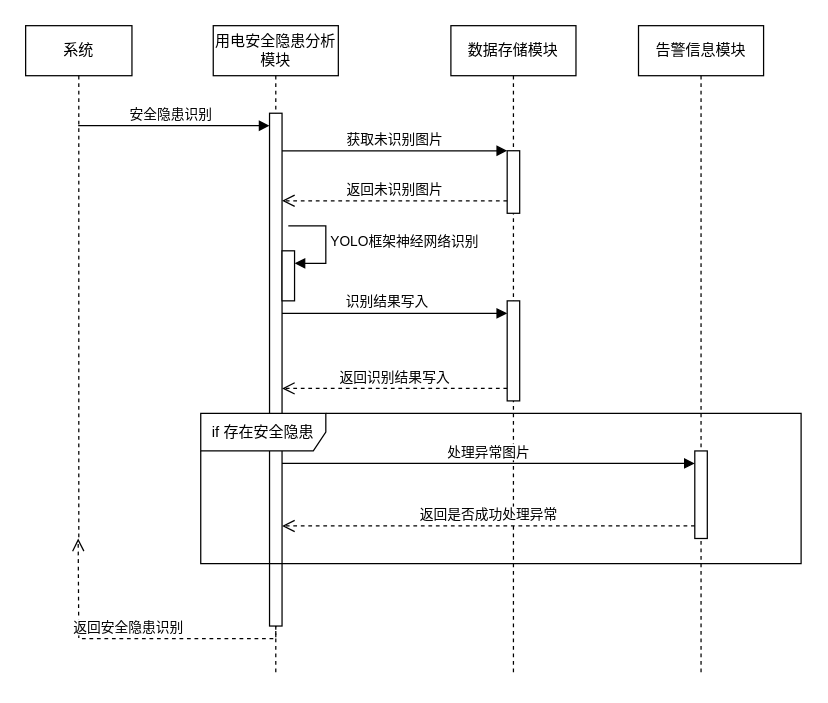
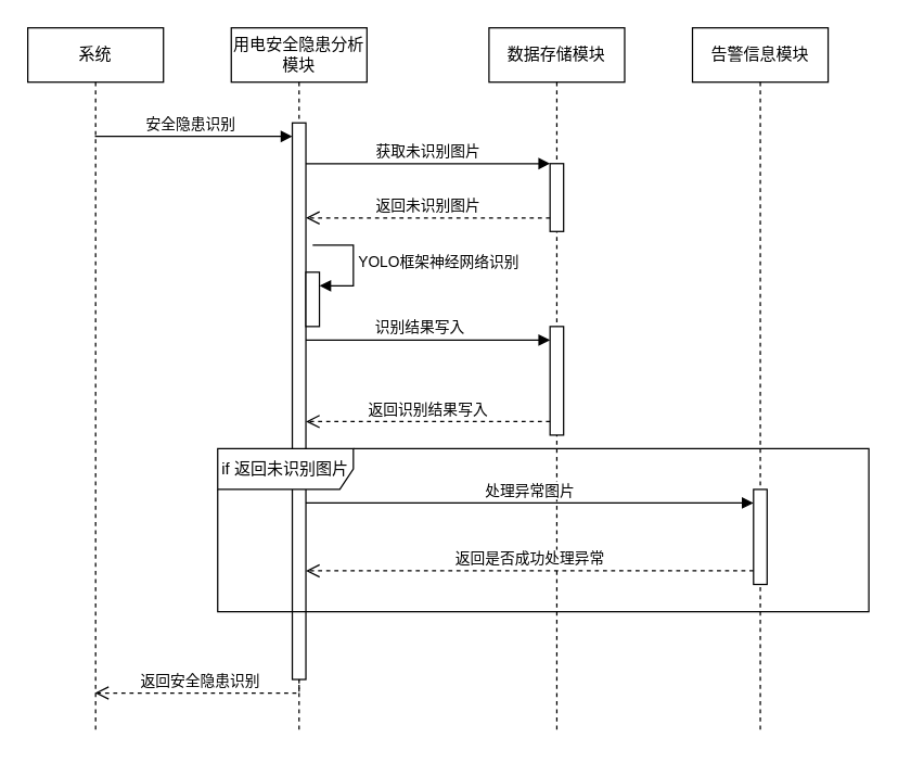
  <mxCell id="0" />
  <mxCell id="1" parent="0" />
  <mxCell id="2" value="用电安全隐患分析模块" style="shape=umlLifeline;perimeter=lifelinePerimeter;whiteSpace=wrap;html=1;container=1;dropTarget=0;collapsible=0;recursiveResize=0;outlineConnect=0;portConstraint=eastwest;newEdgeStyle={&quot;edgeStyle&quot;:&quot;elbowEdgeStyle&quot;,&quot;elbow&quot;:&quot;vertical&quot;,&quot;curved&quot;:0,&quot;rounded&quot;:0};" parent="1" vertex="1"><mxGeometry x="170" y="20" width="100" height="520" as="geometry" /></mxCell>
  <mxCell id="3" value="" style="html=1;points=[];perimeter=orthogonalPerimeter;outlineConnect=0;targetShapes=umlLifeline;portConstraint=eastwest;newEdgeStyle={&quot;edgeStyle&quot;:&quot;elbowEdgeStyle&quot;,&quot;elbow&quot;:&quot;vertical&quot;,&quot;curved&quot;:0,&quot;rounded&quot;:0};" parent="2" vertex="1"><mxGeometry x="45" y="70" width="10" height="410" as="geometry" /></mxCell>
  <mxCell id="4" value="" style="html=1;points=[];perimeter=orthogonalPerimeter;outlineConnect=0;targetShapes=umlLifeline;portConstraint=eastwest;newEdgeStyle={&quot;edgeStyle&quot;:&quot;elbowEdgeStyle&quot;,&quot;elbow&quot;:&quot;vertical&quot;,&quot;curved&quot;:0,&quot;rounded&quot;:0};" parent="2" vertex="1"><mxGeometry x="55" y="180" width="10" height="40" as="geometry" /></mxCell>
  <mxCell id="5" value="YOLO框架神经网络识别" style="html=1;align=left;spacingLeft=2;endArrow=block;rounded=0;edgeStyle=orthogonalEdgeStyle;curved=0;rounded=0;" parent="2" target="4" edge="1"><mxGeometry x="0.012" relative="1" as="geometry"><mxPoint x="60" y="160" as="sourcePoint" /><Array as="points"><mxPoint x="90" y="190" /></Array><mxPoint as="offset" /></mxGeometry></mxCell>
  <mxCell id="6" value="数据存储模块" style="shape=umlLifeline;perimeter=lifelinePerimeter;whiteSpace=wrap;html=1;container=1;dropTarget=0;collapsible=0;recursiveResize=0;outlineConnect=0;portConstraint=eastwest;newEdgeStyle={&quot;edgeStyle&quot;:&quot;elbowEdgeStyle&quot;,&quot;elbow&quot;:&quot;vertical&quot;,&quot;curved&quot;:0,&quot;rounded&quot;:0};" parent="1" vertex="1"><mxGeometry x="360" y="20" width="100" height="520" as="geometry" /></mxCell>
  <mxCell id="7" value="" style="html=1;points=[];perimeter=orthogonalPerimeter;outlineConnect=0;targetShapes=umlLifeline;portConstraint=eastwest;newEdgeStyle={&quot;edgeStyle&quot;:&quot;elbowEdgeStyle&quot;,&quot;elbow&quot;:&quot;vertical&quot;,&quot;curved&quot;:0,&quot;rounded&quot;:0};" parent="6" vertex="1"><mxGeometry x="45" y="100" width="10" height="50" as="geometry" /></mxCell>
  <mxCell id="8" value="" style="html=1;points=[];perimeter=orthogonalPerimeter;outlineConnect=0;targetShapes=umlLifeline;portConstraint=eastwest;newEdgeStyle={&quot;edgeStyle&quot;:&quot;elbowEdgeStyle&quot;,&quot;elbow&quot;:&quot;vertical&quot;,&quot;curved&quot;:0,&quot;rounded&quot;:0};" parent="6" vertex="1"><mxGeometry x="45" y="220" width="10" height="80" as="geometry" /></mxCell>
- <mxCell id="9" value="系统" style="shape=umlLifeline;perimeter=lifelinePerimeter;whiteSpace=wrap;html=1;container=1;dropTarget=0;collapsible=0;recursiveResize=0;outlineConnect=0;portConstraint=eastwest;newEdgeStyle={&quot;edgeStyle&quot;:&quot;elbowEdgeStyle&quot;,&quot;elbow&quot;:&quot;vertical&quot;,&quot;curved&quot;:0,&quot;rounded&quot;:0};" parent="1" vertex="1"><mxGeometry x="20" y="20" width="85" height="410" as="geometry" /></mxCell>
+ <mxCell id="9" value="系统" style="shape=umlLifeline;perimeter=lifelinePerimeter;whiteSpace=wrap;html=1;container=1;dropTarget=0;collapsible=0;recursiveResize=0;outlineConnect=0;portConstraint=eastwest;newEdgeStyle={&quot;edgeStyle&quot;:&quot;elbowEdgeStyle&quot;,&quot;elbow&quot;:&quot;vertical&quot;,&quot;curved&quot;:0,&quot;rounded&quot;:0};" parent="1" vertex="1"><mxGeometry x="20" y="20" width="100" height="520" as="geometry" /></mxCell>
  <mxCell id="10" value="安全隐患识别" style="html=1;verticalAlign=bottom;endArrow=block;edgeStyle=elbowEdgeStyle;elbow=vertical;curved=0;rounded=0;" parent="1" source="9" target="3" edge="1"><mxGeometry x="-0.031" relative="1" as="geometry"><mxPoint x="80" y="90" as="sourcePoint" /><Array as="points"><mxPoint x="150" y="100" /></Array><mxPoint as="offset" /></mxGeometry></mxCell>
  <mxCell id="11" value="返回安全隐患识别" style="html=1;verticalAlign=bottom;endArrow=open;dashed=1;endSize=8;edgeStyle=elbowEdgeStyle;elbow=vertical;curved=0;rounded=0;" parent="1" source="3" target="9" edge="1"><mxGeometry x="0.031" relative="1" as="geometry"><mxPoint x="80" y="165" as="targetPoint" /><Array as="points"><mxPoint x="130" y="510" /><mxPoint x="140" y="420" /><mxPoint x="170" y="280" /></Array><mxPoint as="offset" /></mxGeometry></mxCell>
  <mxCell id="12" value="获取未识别图片" style="html=1;verticalAlign=bottom;endArrow=block;edgeStyle=elbowEdgeStyle;elbow=vertical;curved=0;rounded=0;" parent="1" source="3" target="7" edge="1"><mxGeometry relative="1" as="geometry"><mxPoint x="240" y="160" as="sourcePoint" /><Array as="points"><mxPoint x="300" y="120" /></Array><mxPoint as="offset" /></mxGeometry></mxCell>
  <mxCell id="13" value="返回未识别图片" style="html=1;verticalAlign=bottom;endArrow=open;dashed=1;endSize=8;edgeStyle=elbowEdgeStyle;elbow=vertical;curved=0;rounded=0;" parent="1" source="7" target="3" edge="1"><mxGeometry relative="1" as="geometry"><mxPoint x="275" y="195" as="targetPoint" /><Array as="points"><mxPoint x="290" y="160" /></Array></mxGeometry></mxCell>
  <mxCell id="14" value="识别结果写入" style="html=1;verticalAlign=bottom;endArrow=block;edgeStyle=elbowEdgeStyle;elbow=vertical;curved=0;rounded=0;" parent="1" source="3" target="8" edge="1"><mxGeometry x="-0.071" relative="1" as="geometry"><mxPoint x="295" y="310" as="sourcePoint" /><Array as="points"><mxPoint x="290" y="250" /></Array><mxPoint as="offset" /></mxGeometry></mxCell>
  <mxCell id="15" value="返回识别结果写入" style="html=1;verticalAlign=bottom;endArrow=open;dashed=1;endSize=8;edgeStyle=elbowEdgeStyle;elbow=vertical;curved=0;rounded=0;" parent="1" source="8" target="3" edge="1"><mxGeometry relative="1" as="geometry"><mxPoint x="295" y="385" as="targetPoint" /><Array as="points"><mxPoint x="290" y="310" /><mxPoint x="280" y="380" /></Array></mxGeometry></mxCell>
  <mxCell id="16" value="告警信息模块" style="shape=umlLifeline;perimeter=lifelinePerimeter;whiteSpace=wrap;html=1;container=1;dropTarget=0;collapsible=0;recursiveResize=0;outlineConnect=0;portConstraint=eastwest;newEdgeStyle={&quot;edgeStyle&quot;:&quot;elbowEdgeStyle&quot;,&quot;elbow&quot;:&quot;vertical&quot;,&quot;curved&quot;:0,&quot;rounded&quot;:0};" vertex="1" parent="1"><mxGeometry x="510" y="20" width="100" height="520" as="geometry" /></mxCell>
  <mxCell id="17" value="" style="html=1;points=[];perimeter=orthogonalPerimeter;outlineConnect=0;targetShapes=umlLifeline;portConstraint=eastwest;newEdgeStyle={&quot;edgeStyle&quot;:&quot;elbowEdgeStyle&quot;,&quot;elbow&quot;:&quot;vertical&quot;,&quot;curved&quot;:0,&quot;rounded&quot;:0};" vertex="1" parent="16"><mxGeometry x="45" y="340" width="10" height="70" as="geometry" /></mxCell>
  <mxCell id="18" value="处理异常图片" style="html=1;verticalAlign=bottom;endArrow=block;edgeStyle=elbowEdgeStyle;elbow=vertical;curved=0;rounded=0;" edge="1" target="17" parent="1" source="3"><mxGeometry relative="1" as="geometry"><mxPoint x="230" y="340" as="sourcePoint" /><Array as="points"><mxPoint x="390" y="370" /></Array></mxGeometry></mxCell>
  <mxCell id="19" value="返回是否成功处理异常" style="html=1;verticalAlign=bottom;endArrow=open;dashed=1;endSize=8;edgeStyle=elbowEdgeStyle;elbow=vertical;curved=0;rounded=0;" edge="1" source="17" parent="1" target="3"><mxGeometry relative="1" as="geometry"><mxPoint x="230" y="420" as="targetPoint" /><Array as="points"><mxPoint x="430" y="420" /></Array></mxGeometry></mxCell>
- <mxCell id="20" value="if 存在安全隐患" style="shape=umlFrame;whiteSpace=wrap;html=1;pointerEvents=0;width=100;height=30;" vertex="1" parent="1"><mxGeometry x="160" y="330" width="480" height="120" as="geometry" /></mxCell>
+ <mxCell id="20" value="if 返回未识别图片" style="shape=umlFrame;whiteSpace=wrap;html=1;pointerEvents=0;width=100;height=30;" vertex="1" parent="1"><mxGeometry x="160" y="330" width="480" height="120" as="geometry" /></mxCell>
